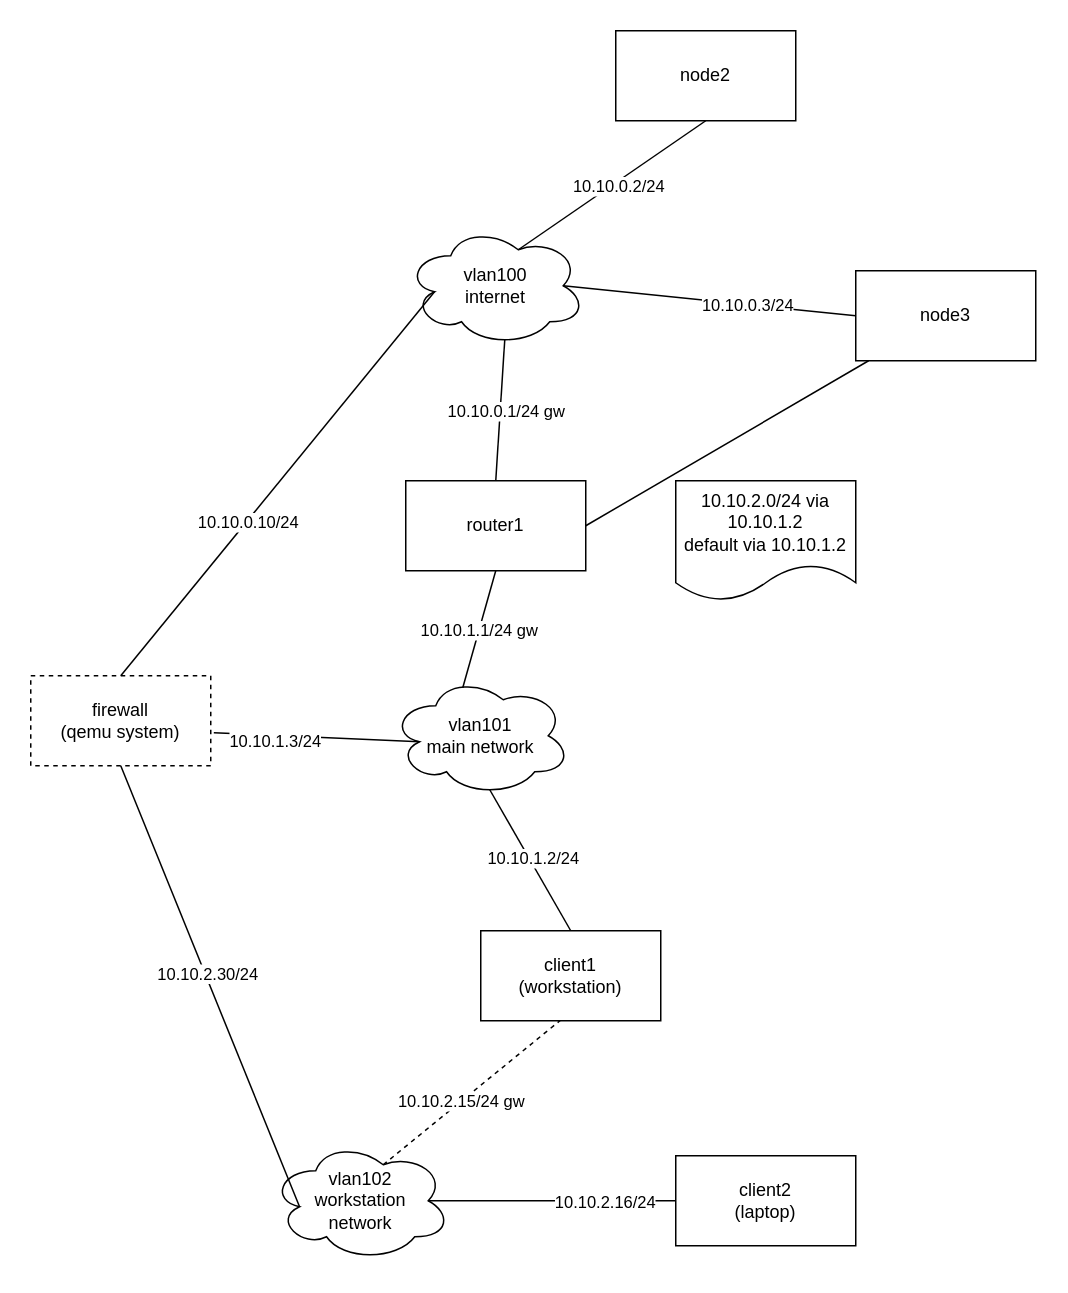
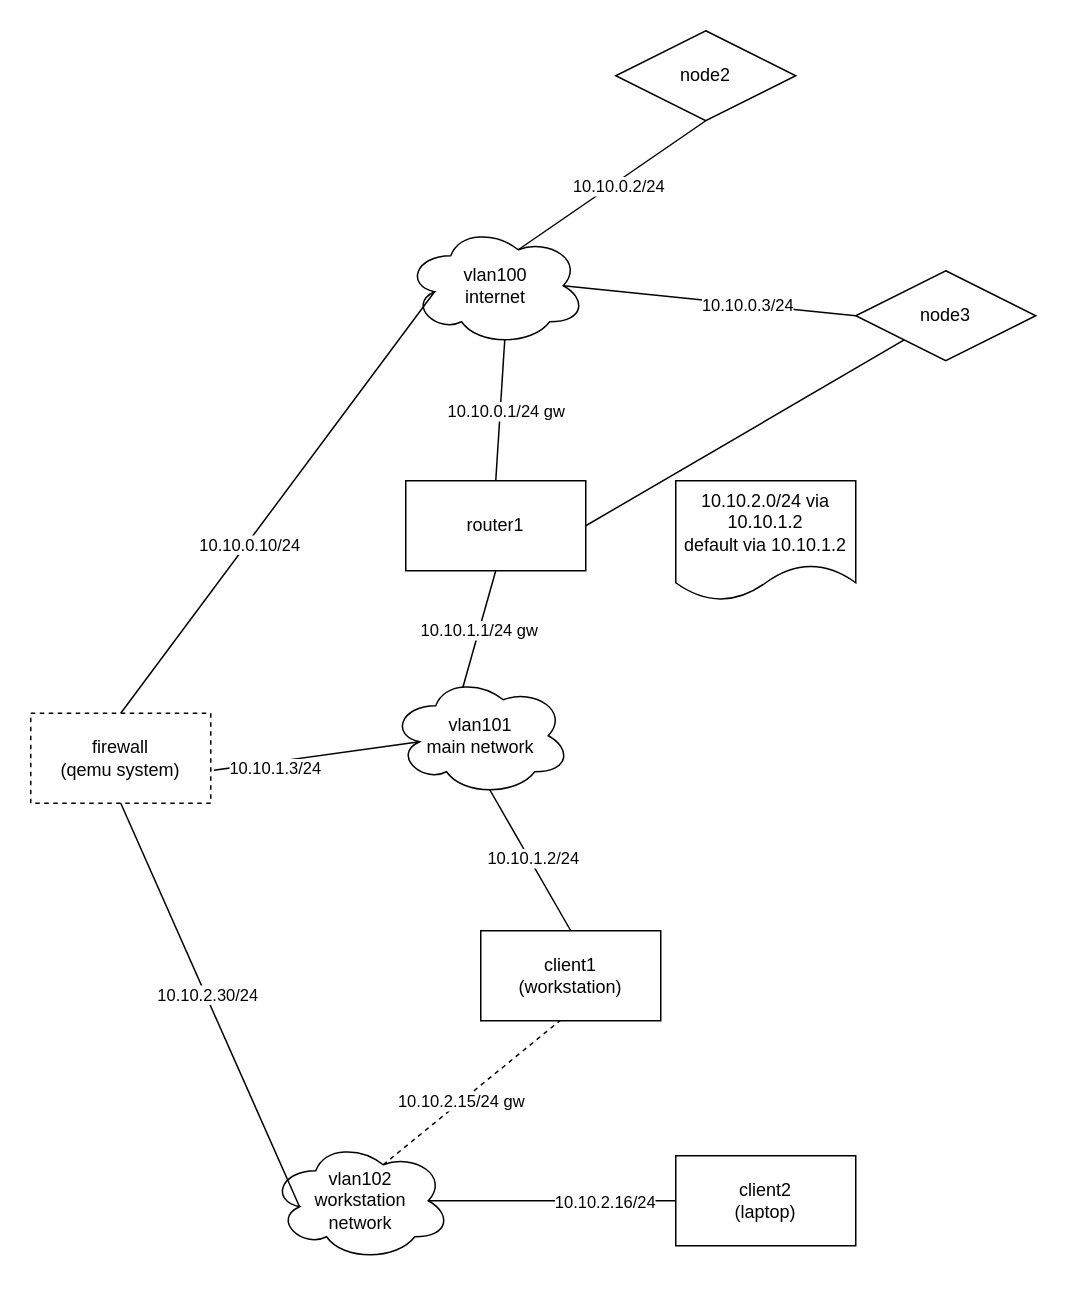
  <mxCell id="0" />
  <mxCell id="1" parent="0" />
  <mxCell id="2" value="router1" style="rounded=0;whiteSpace=wrap;html=1;fillStyle=solid;fillColor=none;" parent="1" vertex="1"><mxGeometry x="270" y="320" width="120" height="60" as="geometry" /></mxCell>
  <mxCell id="3" value="vlan100&lt;div&gt;internet&lt;/div&gt;" style="ellipse;shape=cloud;whiteSpace=wrap;html=1;" parent="1" vertex="1"><mxGeometry x="270" y="150" width="120" height="80" as="geometry" /></mxCell>
- <mxCell id="4" value="node2" style="rounded=0;whiteSpace=wrap;html=1;" parent="1" vertex="1"><mxGeometry x="410" y="20" width="120" height="60" as="geometry" /></mxCell>
+ <mxCell id="4" value="node2" style="rhombus;whiteSpace=wrap;html=1;" parent="1" vertex="1"><mxGeometry x="410" y="20" width="120" height="60" as="geometry" /></mxCell>
  <mxCell id="5" value="" style="endArrow=none;html=1;rounded=0;entryX=0.5;entryY=1;entryDx=0;entryDy=0;exitX=0.625;exitY=0.2;exitDx=0;exitDy=0;exitPerimeter=0;" parent="1" source="3" target="4" edge="1"><mxGeometry width="50" height="50" relative="1" as="geometry"><mxPoint x="380" y="170" as="sourcePoint" /><mxPoint x="430" y="120" as="targetPoint" /></mxGeometry></mxCell>
  <mxCell id="6" value="10.10.0.2/24" style="edgeLabel;html=1;align=center;verticalAlign=middle;resizable=0;points=[];" parent="5" vertex="1" connectable="0"><mxGeometry x="0.049" y="-3" relative="1" as="geometry"><mxPoint x="-1" as="offset" /></mxGeometry></mxCell>
  <mxCell id="7" value="" style="endArrow=none;html=1;rounded=0;entryX=0.55;entryY=0.95;entryDx=0;entryDy=0;entryPerimeter=0;exitX=0.5;exitY=0;exitDx=0;exitDy=0;" parent="1" source="2" target="3" edge="1"><mxGeometry width="50" height="50" relative="1" as="geometry"><mxPoint x="380" y="270" as="sourcePoint" /><mxPoint x="430" y="220" as="targetPoint" /></mxGeometry></mxCell>
  <mxCell id="8" value="10.10.0.1/24 gw" style="edgeLabel;html=1;align=center;verticalAlign=middle;resizable=0;points=[];" parent="7" vertex="1" connectable="0"><mxGeometry x="0.005" y="-4" relative="1" as="geometry"><mxPoint as="offset" /></mxGeometry></mxCell>
  <mxCell id="9" value="" style="endArrow=none;html=1;rounded=0;exitX=0.875;exitY=0.5;exitDx=0;exitDy=0;exitPerimeter=0;entryX=0;entryY=0.5;entryDx=0;entryDy=0;" parent="1" source="3" target="11" edge="1"><mxGeometry width="50" height="50" relative="1" as="geometry"><mxPoint x="430" y="230" as="sourcePoint" /><mxPoint x="480" y="210" as="targetPoint" /></mxGeometry></mxCell>
  <mxCell id="10" value="10.10.0.3/24" style="edgeLabel;html=1;align=center;verticalAlign=middle;resizable=0;points=[];" parent="9" vertex="1" connectable="0"><mxGeometry x="0.259" relative="1" as="geometry"><mxPoint as="offset" /></mxGeometry></mxCell>
- <mxCell id="11" value="node3" style="rounded=0;whiteSpace=wrap;html=1;" parent="1" vertex="1"><mxGeometry x="570" y="180" width="120" height="60" as="geometry" /></mxCell>
+ <mxCell id="11" value="node3" style="rhombus;whiteSpace=wrap;html=1;" parent="1" vertex="1"><mxGeometry x="570" y="180" width="120" height="60" as="geometry" /></mxCell>
  <mxCell id="12" value="vlan101&lt;div&gt;main network&lt;/div&gt;" style="ellipse;shape=cloud;whiteSpace=wrap;html=1;" parent="1" vertex="1"><mxGeometry x="260" y="450" width="120" height="80" as="geometry" /></mxCell>
  <mxCell id="13" value="" style="endArrow=none;html=1;rounded=0;entryX=0.5;entryY=1;entryDx=0;entryDy=0;exitX=0.4;exitY=0.1;exitDx=0;exitDy=0;exitPerimeter=0;" parent="1" source="12" target="2" edge="1"><mxGeometry width="50" height="50" relative="1" as="geometry"><mxPoint x="320" y="460" as="sourcePoint" /><mxPoint x="370" y="410" as="targetPoint" /></mxGeometry></mxCell>
  <mxCell id="14" value="10.10.1.1/24 gw" style="edgeLabel;html=1;align=center;verticalAlign=middle;resizable=0;points=[];" parent="13" vertex="1" connectable="0"><mxGeometry x="-0.017" relative="1" as="geometry"><mxPoint as="offset" /></mxGeometry></mxCell>
  <mxCell id="15" value="" style="endArrow=none;html=1;rounded=0;entryX=0.55;entryY=0.95;entryDx=0;entryDy=0;entryPerimeter=0;exitX=0.5;exitY=0;exitDx=0;exitDy=0;" parent="1" source="24" target="12" edge="1"><mxGeometry width="50" height="50" relative="1" as="geometry"><mxPoint x="250" y="620" as="sourcePoint" /><mxPoint x="470" y="570" as="targetPoint" /></mxGeometry></mxCell>
  <mxCell id="16" value="10.10.1.2/24" style="edgeLabel;html=1;align=center;verticalAlign=middle;resizable=0;points=[];" parent="15" vertex="1" connectable="0"><mxGeometry x="0.009" y="-2" relative="1" as="geometry"><mxPoint as="offset" /></mxGeometry></mxCell>
  <mxCell id="17" value="" style="endArrow=none;html=1;rounded=0;entryX=0.45;entryY=0.983;entryDx=0;entryDy=0;exitX=0.625;exitY=0.2;exitDx=0;exitDy=0;exitPerimeter=0;entryPerimeter=0;dashed=1;" parent="1" source="19" target="24" edge="1"><mxGeometry width="50" height="50" relative="1" as="geometry"><mxPoint x="440" y="680" as="sourcePoint" /><mxPoint x="250" y="680" as="targetPoint" /></mxGeometry></mxCell>
  <mxCell id="18" value="10.10.2.15/24 gw" style="edgeLabel;html=1;align=center;verticalAlign=middle;resizable=0;points=[];" parent="17" vertex="1" connectable="0"><mxGeometry x="-0.124" relative="1" as="geometry"><mxPoint as="offset" /></mxGeometry></mxCell>
  <mxCell id="19" value="vlan102&lt;div&gt;workstation&lt;/div&gt;&lt;div&gt;network&lt;/div&gt;" style="ellipse;shape=cloud;whiteSpace=wrap;html=1;" parent="1" vertex="1"><mxGeometry x="180" y="760" width="120" height="80" as="geometry" /></mxCell>
  <mxCell id="20" value="10.10.2.0/24 via 10.10.1.2&lt;div&gt;default via 10.10.1.2&lt;/div&gt;" style="shape=document;whiteSpace=wrap;html=1;boundedLbl=1;" parent="1" vertex="1"><mxGeometry x="450" y="320" width="120" height="80" as="geometry" /></mxCell>
  <mxCell id="21" value="" style="endArrow=none;html=1;rounded=0;exitX=1;exitY=0.5;exitDx=0;exitDy=0;" parent="1" source="2" target="11" edge="1"><mxGeometry width="50" height="50" relative="1" as="geometry"><mxPoint x="180" y="400" as="sourcePoint" /><mxPoint x="230" y="350" as="targetPoint" /></mxGeometry></mxCell>
  <mxCell id="22" value="" style="endArrow=none;html=1;rounded=0;exitX=0.875;exitY=0.5;exitDx=0;exitDy=0;exitPerimeter=0;entryX=0;entryY=0.5;entryDx=0;entryDy=0;" parent="1" source="19" target="25" edge="1"><mxGeometry width="50" height="50" relative="1" as="geometry"><mxPoint x="330" y="760" as="sourcePoint" /><mxPoint x="400" y="800" as="targetPoint" /></mxGeometry></mxCell>
  <mxCell id="23" value="10.10.2.16/24" style="edgeLabel;html=1;align=center;verticalAlign=middle;resizable=0;points=[];" parent="22" vertex="1" connectable="0"><mxGeometry x="0.418" relative="1" as="geometry"><mxPoint as="offset" /></mxGeometry></mxCell>
  <mxCell id="24" value="client1&lt;div&gt;(workstation)&lt;/div&gt;" style="rounded=0;whiteSpace=wrap;html=1;" parent="1" vertex="1"><mxGeometry x="320" y="620" width="120" height="60" as="geometry" /></mxCell>
  <mxCell id="25" value="client2&lt;div&gt;(laptop)&lt;/div&gt;" style="rounded=0;whiteSpace=wrap;html=1;" parent="1" vertex="1"><mxGeometry x="450" y="770" width="120" height="60" as="geometry" /></mxCell>
- <mxCell id="26" value="firewall&lt;div&gt;(qemu system)&lt;/div&gt;" style="rounded=0;whiteSpace=wrap;html=1;dashed=1;" parent="1" vertex="1"><mxGeometry x="20" y="450" width="120" height="60" as="geometry" /></mxCell>
+ <mxCell id="26" value="firewall&lt;div&gt;(qemu system)&lt;/div&gt;" style="rounded=0;whiteSpace=wrap;html=1;dashed=1;" parent="1" vertex="1"><mxGeometry x="20" y="475" width="120" height="60" as="geometry" /></mxCell>
  <mxCell id="27" value="" style="endArrow=none;html=1;rounded=0;exitX=0.16;exitY=0.55;exitDx=0;exitDy=0;exitPerimeter=0;entryX=1.017;entryY=0.633;entryDx=0;entryDy=0;entryPerimeter=0;" parent="1" source="12" target="26" edge="1"><mxGeometry width="50" height="50" relative="1" as="geometry"><mxPoint x="360" y="510" as="sourcePoint" /><mxPoint x="120" y="500" as="targetPoint" /></mxGeometry></mxCell>
  <mxCell id="28" value="10.10.1.3/24" style="edgeLabel;html=1;align=center;verticalAlign=middle;resizable=0;points=[];" parent="27" vertex="1" connectable="0"><mxGeometry x="0.42" y="4" relative="1" as="geometry"><mxPoint as="offset" /></mxGeometry></mxCell>
  <mxCell id="29" value="" style="endArrow=none;html=1;rounded=0;entryX=0.16;entryY=0.55;entryDx=0;entryDy=0;entryPerimeter=0;exitX=0.5;exitY=0;exitDx=0;exitDy=0;" parent="1" source="26" target="3" edge="1"><mxGeometry width="50" height="50" relative="1" as="geometry"><mxPoint x="70" y="320" as="sourcePoint" /><mxPoint x="120" y="270" as="targetPoint" /></mxGeometry></mxCell>
  <mxCell id="30" value="10.10.0.10/24" style="edgeLabel;html=1;align=center;verticalAlign=middle;resizable=0;points=[];" parent="29" vertex="1" connectable="0"><mxGeometry x="-0.194" y="-1" relative="1" as="geometry"><mxPoint as="offset" /></mxGeometry></mxCell>
  <mxCell id="31" value="" style="endArrow=none;html=1;rounded=0;entryX=0.5;entryY=1;entryDx=0;entryDy=0;exitX=0.16;exitY=0.55;exitDx=0;exitDy=0;exitPerimeter=0;" parent="1" source="19" target="26" edge="1"><mxGeometry width="50" height="50" relative="1" as="geometry"><mxPoint x="40" y="550" as="sourcePoint" /><mxPoint x="90" y="500" as="targetPoint" /></mxGeometry></mxCell>
  <mxCell id="32" value="10.10.2.30/24" style="edgeLabel;html=1;align=center;verticalAlign=middle;resizable=0;points=[];" parent="31" vertex="1" connectable="0"><mxGeometry x="0.056" y="-1" relative="1" as="geometry"><mxPoint y="1" as="offset" /></mxGeometry></mxCell>
